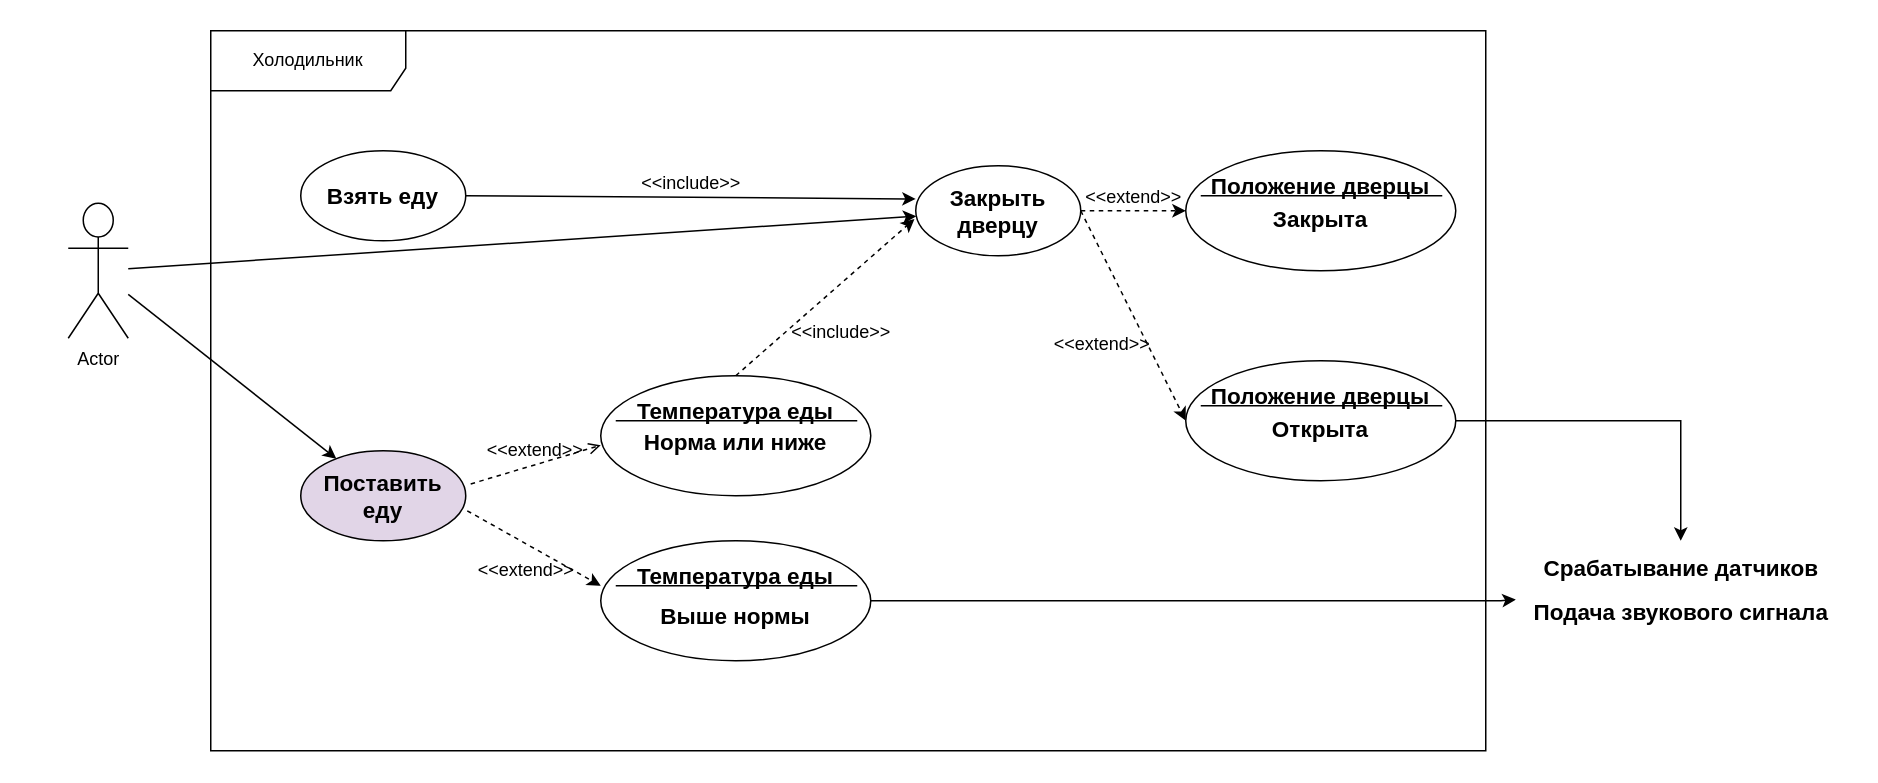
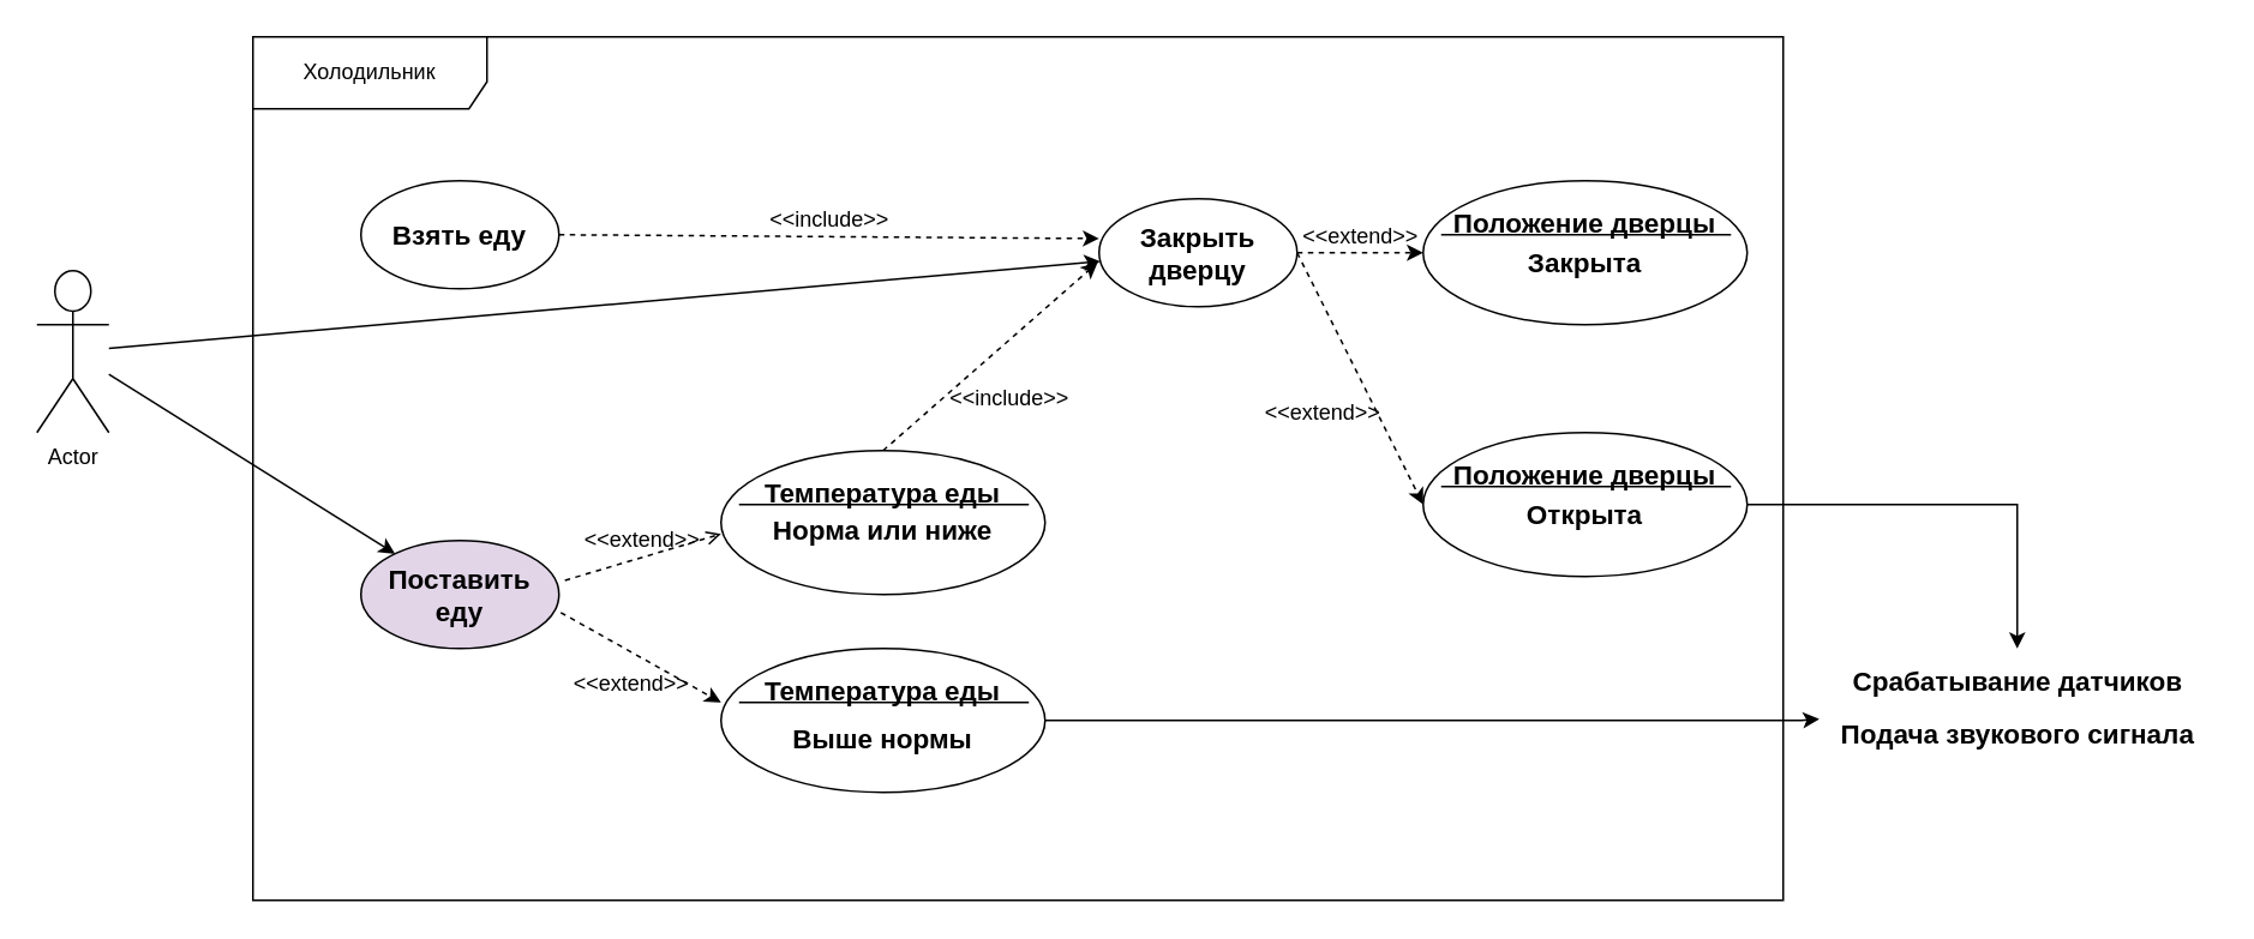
  <mxCell id="0" />
  <mxCell id="1" parent="0" />
  <mxCell id="2" value="Холодильник" style="shape=umlFrame;whiteSpace=wrap;html=1;pointerEvents=0;width=130;height=40;" vertex="1" parent="1"><mxGeometry x="140" y="20" width="850" height="480" as="geometry" /></mxCell>
  <mxCell id="3" style="rounded=1;orthogonalLoop=1;jettySize=auto;html=1;" edge="1" parent="1" source="5" target="18"><mxGeometry relative="1" as="geometry" /></mxCell>
  <mxCell id="4" style="rounded=0;orthogonalLoop=1;jettySize=auto;html=1;" edge="1" parent="1" source="5" target="7"><mxGeometry relative="1" as="geometry" /></mxCell>
- <mxCell id="5" value="Actor" style="shape=umlActor;verticalLabelPosition=bottom;verticalAlign=top;html=1;" vertex="1" parent="1"><mxGeometry x="45" y="135" width="40" height="90" as="geometry" /></mxCell>
+ <mxCell id="5" value="Actor" style="shape=umlActor;verticalLabelPosition=bottom;verticalAlign=top;html=1;" vertex="1" parent="1"><mxGeometry x="20" y="150" width="40" height="90" as="geometry" /></mxCell>
  <mxCell id="6" value="&lt;b&gt;&lt;font style=&quot;font-size: 15px;&quot;&gt;Взять еду&lt;/font&gt;&lt;/b&gt;" style="ellipse;whiteSpace=wrap;html=1;" vertex="1" parent="1"><mxGeometry x="200" y="100" width="110" height="60" as="geometry" /></mxCell>
  <mxCell id="7" value="&lt;b&gt;&lt;font style=&quot;font-size: 15px;&quot;&gt;Поставить еду&lt;/font&gt;&lt;/b&gt;" style="ellipse;whiteSpace=wrap;html=1;fillColor=#e1d5e7;" vertex="1" parent="1"><mxGeometry x="200" y="300" width="110" height="60" as="geometry" /></mxCell>
  <mxCell id="8" value="" style="shape=ellipse;container=1;horizontal=1;horizontalStack=0;resizeParent=1;resizeParentMax=0;resizeLast=0;html=1;dashed=0;collapsible=0;" vertex="1" parent="1"><mxGeometry x="400" y="360" width="180" height="80" as="geometry" /></mxCell>
  <mxCell id="9" value="Температура еды" style="html=1;strokeColor=none;fillColor=none;align=center;verticalAlign=middle;rotatable=0;whiteSpace=wrap;fontSize=15;fontStyle=1" vertex="1" parent="8"><mxGeometry y="13.333" width="180" height="20" as="geometry" /></mxCell>
  <mxCell id="10" value="" style="line;strokeWidth=1;fillColor=none;rotatable=0;labelPosition=right;points=[];portConstraint=eastwest;dashed=0;resizeWidth=1;" vertex="1" parent="8"><mxGeometry x="10" y="26.667" width="161" height="6.667" as="geometry" /></mxCell>
  <mxCell id="11" value="Выше нормы" style="text;html=1;align=center;verticalAlign=middle;rotatable=0;fillColor=none;strokeColor=none;whiteSpace=wrap;fontSize=15;fontStyle=1" vertex="1" parent="8"><mxGeometry y="40" width="180" height="20" as="geometry" /></mxCell>
  <mxCell id="12" value="&amp;lt;&amp;lt;extend&amp;gt;&amp;gt;" style="html=1;verticalAlign=bottom;labelBackgroundColor=none;endArrow=classic;endFill=1;dashed=1;rounded=0;exitX=1.009;exitY=0.667;exitDx=0;exitDy=0;exitPerimeter=0;fontSize=12;" edge="1" parent="1" source="7"><mxGeometry x="0.143" y="-24" width="160" relative="1" as="geometry"><mxPoint x="240" y="390" as="sourcePoint" /><mxPoint x="400" y="390" as="targetPoint" /><mxPoint as="offset" /></mxGeometry></mxCell>
  <mxCell id="13" value="" style="shape=ellipse;container=1;horizontal=1;horizontalStack=0;resizeParent=1;resizeParentMax=0;resizeLast=0;html=1;dashed=0;collapsible=0;" vertex="1" parent="1"><mxGeometry x="400" y="250" width="180" height="80" as="geometry" /></mxCell>
  <mxCell id="14" value="Температура еды" style="html=1;strokeColor=none;fillColor=none;align=center;verticalAlign=middle;rotatable=0;whiteSpace=wrap;fontSize=15;fontStyle=1" vertex="1" parent="13"><mxGeometry y="13.333" width="180" height="20" as="geometry" /></mxCell>
  <mxCell id="15" value="" style="line;strokeWidth=1;fillColor=none;rotatable=0;labelPosition=right;points=[];portConstraint=eastwest;dashed=0;resizeWidth=1;" vertex="1" parent="13"><mxGeometry x="10" y="26.667" width="161" height="6.667" as="geometry" /></mxCell>
  <mxCell id="16" value="Норма или ниже" style="text;html=1;align=center;verticalAlign=middle;rotatable=0;fillColor=none;strokeColor=none;whiteSpace=wrap;fontSize=15;fontStyle=1" vertex="1" parent="13"><mxGeometry y="40" width="180" height="7" as="geometry" /></mxCell>
  <mxCell id="17" value="&amp;lt;&amp;lt;extend&amp;gt;&amp;gt;" style="html=1;verticalAlign=bottom;labelBackgroundColor=none;endArrow=open;endFill=0;dashed=1;rounded=0;entryX=0;entryY=0.579;entryDx=0;entryDy=0;entryPerimeter=0;exitX=1.03;exitY=0.369;exitDx=0;exitDy=0;exitPerimeter=0;fontSize=12;" edge="1" parent="1" source="7" target="13"><mxGeometry width="160" relative="1" as="geometry"><mxPoint x="320" y="320" as="sourcePoint" /><mxPoint x="440" y="350" as="targetPoint" /></mxGeometry></mxCell>
  <mxCell id="18" value="&lt;b&gt;&lt;font style=&quot;font-size: 15px;&quot;&gt;Закрыть дверцу&lt;/font&gt;&lt;/b&gt;" style="ellipse;whiteSpace=wrap;html=1;" vertex="1" parent="1"><mxGeometry x="610" y="110" width="110" height="60" as="geometry" /></mxCell>
- <mxCell id="19" value="&amp;lt;&amp;lt;include&amp;gt;&amp;gt;" style="html=1;verticalAlign=bottom;labelBackgroundColor=none;endArrow=classic;endFill=1;dashed=0;rounded=0;exitX=1;exitY=0.5;exitDx=0;exitDy=0;entryX=0;entryY=0.369;entryDx=0;entryDy=0;entryPerimeter=0;fontSize=12;" edge="1" parent="1" source="6" target="18"><mxGeometry width="160" relative="1" as="geometry"><mxPoint x="320" y="290" as="sourcePoint" /><mxPoint x="480" y="290" as="targetPoint" /></mxGeometry></mxCell>
+ <mxCell id="19" value="&amp;lt;&amp;lt;include&amp;gt;&amp;gt;" style="html=1;verticalAlign=bottom;labelBackgroundColor=none;endArrow=classic;endFill=1;dashed=1;rounded=0;exitX=1;exitY=0.5;exitDx=0;exitDy=0;entryX=0;entryY=0.369;entryDx=0;entryDy=0;entryPerimeter=0;fontSize=12;" edge="1" parent="1" source="6" target="18"><mxGeometry width="160" relative="1" as="geometry"><mxPoint x="320" y="290" as="sourcePoint" /><mxPoint x="480" y="290" as="targetPoint" /></mxGeometry></mxCell>
  <mxCell id="20" value="&amp;lt;&amp;lt;include&amp;gt;&amp;gt;" style="html=1;verticalAlign=bottom;labelBackgroundColor=none;endArrow=classic;endFill=1;dashed=1;rounded=0;exitX=0.5;exitY=0;exitDx=0;exitDy=0;entryX=-0.008;entryY=0.592;entryDx=0;entryDy=0;entryPerimeter=0;fontSize=12;" edge="1" parent="1" source="13" target="18"><mxGeometry x="-0.169" y="-31" width="160" relative="1" as="geometry"><mxPoint x="320" y="290" as="sourcePoint" /><mxPoint x="480" y="290" as="targetPoint" /><mxPoint as="offset" /></mxGeometry></mxCell>
  <mxCell id="21" value="" style="shape=ellipse;container=1;horizontal=1;horizontalStack=0;resizeParent=1;resizeParentMax=0;resizeLast=0;html=1;dashed=0;collapsible=0;" vertex="1" parent="1"><mxGeometry x="790" y="240" width="180" height="80" as="geometry" /></mxCell>
  <mxCell id="22" value="Положение дверцы" style="html=1;strokeColor=none;fillColor=none;align=center;verticalAlign=middle;rotatable=0;whiteSpace=wrap;fontSize=15;fontStyle=1" vertex="1" parent="21"><mxGeometry y="13.333" width="180" height="20" as="geometry" /></mxCell>
  <mxCell id="23" value="" style="line;strokeWidth=1;fillColor=none;rotatable=0;labelPosition=right;points=[];portConstraint=eastwest;dashed=0;resizeWidth=1;" vertex="1" parent="21"><mxGeometry x="10" y="26.667" width="161" height="6.667" as="geometry" /></mxCell>
  <mxCell id="24" value="Открыта" style="text;html=1;align=center;verticalAlign=middle;rotatable=0;fillColor=none;strokeColor=none;whiteSpace=wrap;fontSize=15;fontStyle=1" vertex="1" parent="21"><mxGeometry y="40" width="180" height="10" as="geometry" /></mxCell>
  <mxCell id="25" value="" style="shape=ellipse;container=1;horizontal=1;horizontalStack=0;resizeParent=1;resizeParentMax=0;resizeLast=0;html=1;dashed=0;collapsible=0;" vertex="1" parent="1"><mxGeometry x="790" y="100" width="180" height="80" as="geometry" /></mxCell>
  <mxCell id="26" value="Положение дверцы" style="html=1;strokeColor=none;fillColor=none;align=center;verticalAlign=middle;rotatable=0;whiteSpace=wrap;fontSize=15;fontStyle=1" vertex="1" parent="25"><mxGeometry y="13.333" width="180" height="20" as="geometry" /></mxCell>
  <mxCell id="27" value="" style="line;strokeWidth=1;fillColor=none;rotatable=0;labelPosition=right;points=[];portConstraint=eastwest;dashed=0;resizeWidth=1;" vertex="1" parent="25"><mxGeometry x="10" y="26.667" width="161" height="6.667" as="geometry" /></mxCell>
  <mxCell id="28" value="Закрыта" style="text;html=1;align=center;verticalAlign=middle;rotatable=0;fillColor=none;strokeColor=none;whiteSpace=wrap;fontSize=15;fontStyle=1" vertex="1" parent="25"><mxGeometry y="40" width="180" height="10" as="geometry" /></mxCell>
  <mxCell id="29" value="&amp;lt;&amp;lt;extend&amp;gt;&amp;gt;" style="html=1;verticalAlign=bottom;labelBackgroundColor=none;endArrow=classic;endFill=1;dashed=1;rounded=0;exitX=1;exitY=0.5;exitDx=0;exitDy=0;entryX=0;entryY=0;entryDx=0;entryDy=0;fontSize=12;" edge="1" parent="1" source="18" target="28"><mxGeometry width="160" relative="1" as="geometry"><mxPoint x="470" y="290" as="sourcePoint" /><mxPoint x="630" y="290" as="targetPoint" /></mxGeometry></mxCell>
  <mxCell id="30" value="&amp;lt;&amp;lt;extend&amp;gt;&amp;gt;" style="html=1;verticalAlign=bottom;labelBackgroundColor=none;endArrow=classic;endFill=1;dashed=1;rounded=0;entryX=0;entryY=0;entryDx=0;entryDy=0;fontSize=12;" edge="1" parent="1" target="24"><mxGeometry x="0.2" y="-31" width="160" relative="1" as="geometry"><mxPoint x="720" y="140" as="sourcePoint" /><mxPoint x="630" y="290" as="targetPoint" /><mxPoint as="offset" /></mxGeometry></mxCell>
  <mxCell id="31" value="&lt;span style=&quot;&quot;&gt;&lt;font style=&quot;font-size: 15px;&quot;&gt;Срабатывание датчиков&lt;/font&gt;&lt;/span&gt;&lt;div&gt;&lt;span style=&quot;font-size: 15px;&quot;&gt;Подача звукового сигнала&lt;/span&gt;&lt;/div&gt;" style="text;strokeColor=none;fillColor=none;html=1;fontSize=24;fontStyle=1;verticalAlign=middle;align=center;" vertex="1" parent="1"><mxGeometry x="1010" y="370" width="220" height="39" as="geometry" /></mxCell>
  <mxCell id="32" style="edgeStyle=orthogonalEdgeStyle;rounded=0;orthogonalLoop=1;jettySize=auto;html=1;exitX=1;exitY=0;exitDx=0;exitDy=0;entryX=0;entryY=0.75;entryDx=0;entryDy=0;" edge="1" parent="1" source="11" target="31"><mxGeometry relative="1" as="geometry"><mxPoint x="930" y="400" as="targetPoint" /><Array as="points"><mxPoint x="1000" y="400" /><mxPoint x="1000" y="399" /></Array></mxGeometry></mxCell>
  <mxCell id="33" value="" style="endArrow=classic;html=1;rounded=0;exitX=1;exitY=0;exitDx=0;exitDy=0;edgeStyle=orthogonalEdgeStyle;" edge="1" parent="1" source="24"><mxGeometry width="50" height="50" relative="1" as="geometry"><mxPoint x="620" y="310" as="sourcePoint" /><mxPoint x="1120" y="360" as="targetPoint" /><Array as="points"><mxPoint x="1120" y="280" /></Array></mxGeometry></mxCell>
